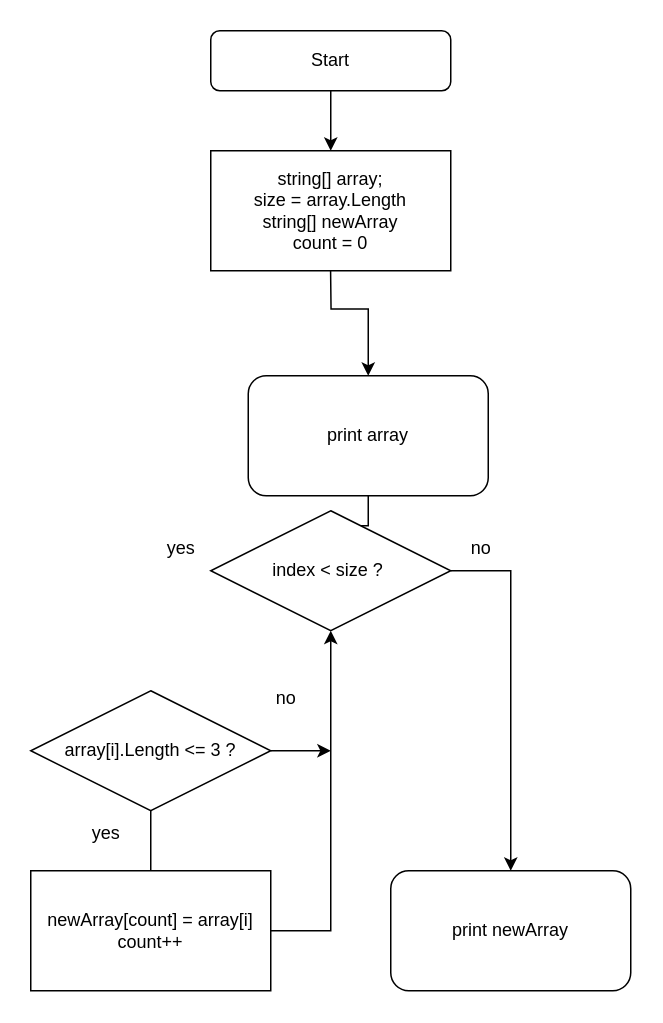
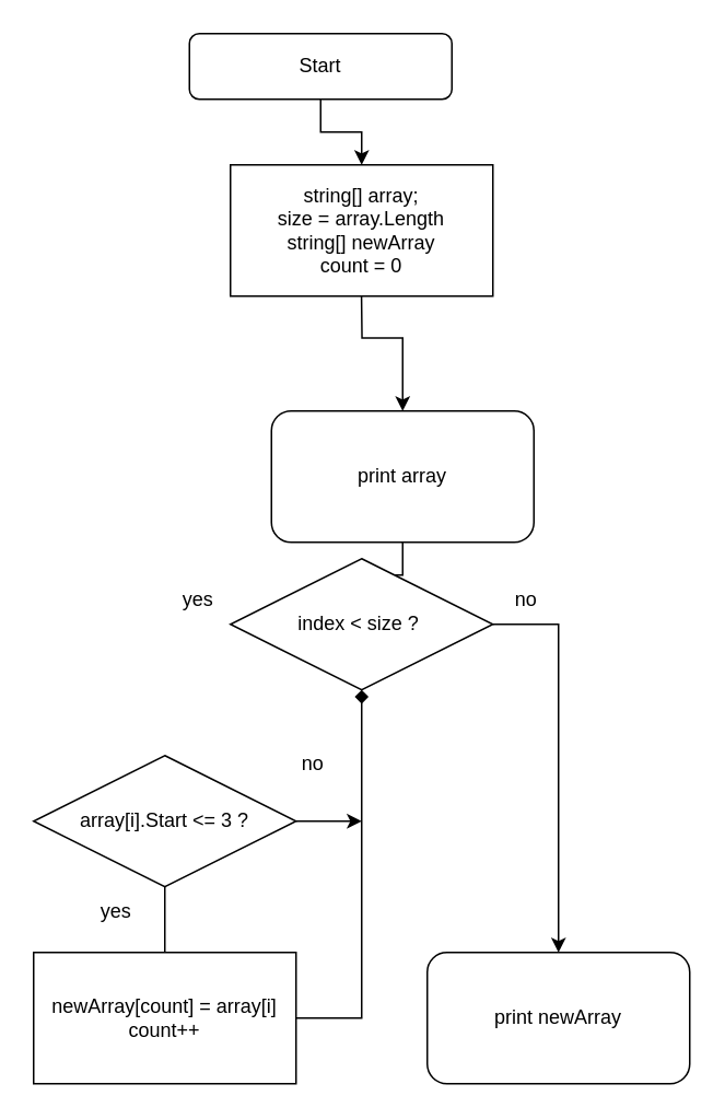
  <mxCell id="0" />
  <mxCell id="1" parent="0" />
  <mxCell id="2" value="" style="edgeStyle=orthogonalEdgeStyle;rounded=0;orthogonalLoop=1;jettySize=auto;html=1;entryX=0.5;entryY=0;entryDx=0;entryDy=0;" parent="1" source="3" target="5" edge="1"><mxGeometry relative="1" as="geometry"><mxPoint x="370" y="100" as="targetPoint" /></mxGeometry></mxCell>
- <mxCell id="3" value="Start" style="rounded=1;whiteSpace=wrap;html=1;" parent="1" vertex="1"><mxGeometry x="140" y="20" width="160" height="40" as="geometry" /></mxCell>
+ <mxCell id="3" value="Start" style="rounded=1;whiteSpace=wrap;html=1;" parent="1" vertex="1"><mxGeometry x="115" y="20" width="160" height="40" as="geometry" /></mxCell>
  <mxCell id="4" value="" style="edgeStyle=orthogonalEdgeStyle;rounded=0;orthogonalLoop=1;jettySize=auto;html=1;entryX=0.5;entryY=0;entryDx=0;entryDy=0;" parent="1" target="10" edge="1"><mxGeometry relative="1" as="geometry"><mxPoint x="219.66" y="160" as="sourcePoint" /><mxPoint x="220" y="210" as="targetPoint" /></mxGeometry></mxCell>
  <mxCell id="5" value="string[] array;&lt;br&gt;size = array.Length&lt;br&gt;string[] newArray&lt;br&gt;count = 0" style="rounded=0;whiteSpace=wrap;html=1;" vertex="1" parent="1"><mxGeometry x="140" y="100" width="160" height="80" as="geometry" /></mxCell>
  <mxCell id="6" style="edgeStyle=orthogonalEdgeStyle;rounded=0;orthogonalLoop=1;jettySize=auto;html=1;entryX=0.5;entryY=0;entryDx=0;entryDy=0;endArrow=none;" edge="1" parent="1" source="8" target="12"><mxGeometry relative="1" as="geometry" /></mxCell>
  <mxCell id="7" style="edgeStyle=orthogonalEdgeStyle;rounded=0;orthogonalLoop=1;jettySize=auto;html=1;" edge="1" parent="1" source="8"><mxGeometry relative="1" as="geometry"><mxPoint x="220" y="500" as="targetPoint" /></mxGeometry></mxCell>
- <mxCell id="8" value="array[i].Length &amp;lt;= 3 ?" style="rhombus;whiteSpace=wrap;html=1;" vertex="1" parent="1"><mxGeometry x="20" y="460" width="160" height="80" as="geometry" /></mxCell>
+ <mxCell id="8" value="array[i].Start &amp;lt;= 3 ?" style="rhombus;whiteSpace=wrap;html=1;" vertex="1" parent="1"><mxGeometry x="20" y="460" width="160" height="80" as="geometry" /></mxCell>
  <mxCell id="9" style="edgeStyle=orthogonalEdgeStyle;rounded=0;orthogonalLoop=1;jettySize=auto;html=1;" edge="1" parent="1" source="10"><mxGeometry relative="1" as="geometry"><mxPoint x="220" y="340" as="targetPoint" /></mxGeometry></mxCell>
  <mxCell id="10" value="print array" style="rounded=1;whiteSpace=wrap;html=1;" vertex="1" parent="1"><mxGeometry x="165" y="250" width="160" height="80" as="geometry" /></mxCell>
- <mxCell id="11" style="edgeStyle=orthogonalEdgeStyle;rounded=0;orthogonalLoop=1;jettySize=auto;html=1;exitX=1;exitY=0.5;exitDx=0;exitDy=0;entryX=0.5;entryY=1;entryDx=0;entryDy=0;" edge="1" parent="1" source="12" target="16"><mxGeometry relative="1" as="geometry"><mxPoint x="220" y="619.69" as="targetPoint" /></mxGeometry></mxCell>
+ <mxCell id="11" style="edgeStyle=orthogonalEdgeStyle;rounded=0;orthogonalLoop=1;jettySize=auto;html=1;exitX=1;exitY=0.5;exitDx=0;exitDy=0;entryX=0.5;entryY=1;entryDx=0;entryDy=0;endArrow=diamond;" edge="1" parent="1" source="12" target="16"><mxGeometry relative="1" as="geometry"><mxPoint x="220" y="619.69" as="targetPoint" /></mxGeometry></mxCell>
  <mxCell id="12" value="newArray[count] = array[i]&lt;br&gt;count++" style="rounded=0;whiteSpace=wrap;html=1;" vertex="1" parent="1"><mxGeometry x="20" y="580" width="160" height="80" as="geometry" /></mxCell>
  <mxCell id="13" value="print newArray" style="rounded=1;whiteSpace=wrap;html=1;" vertex="1" parent="1"><mxGeometry x="260" y="580" width="160" height="80" as="geometry" /></mxCell>
  <mxCell id="14" value="yes" style="text;html=1;align=center;verticalAlign=middle;resizable=0;points=[];autosize=1;strokeColor=none;fillColor=none;" vertex="1" parent="1"><mxGeometry x="50" y="540" width="40" height="30" as="geometry" /></mxCell>
  <mxCell id="15" style="edgeStyle=orthogonalEdgeStyle;rounded=0;orthogonalLoop=1;jettySize=auto;html=1;entryX=0.5;entryY=0;entryDx=0;entryDy=0;exitX=1;exitY=0.5;exitDx=0;exitDy=0;" edge="1" parent="1" source="16" target="13"><mxGeometry relative="1" as="geometry" /></mxCell>
  <mxCell id="16" value="index &amp;lt; size ?&amp;nbsp;" style="rhombus;whiteSpace=wrap;html=1;" vertex="1" parent="1"><mxGeometry x="140" y="340" width="160" height="80" as="geometry" /></mxCell>
  <mxCell id="17" value="yes" style="text;html=1;align=center;verticalAlign=middle;resizable=0;points=[];autosize=1;strokeColor=none;fillColor=none;" vertex="1" parent="1"><mxGeometry x="100" y="350" width="40" height="30" as="geometry" /></mxCell>
  <mxCell id="18" value="no" style="text;html=1;align=center;verticalAlign=middle;resizable=0;points=[];autosize=1;strokeColor=none;fillColor=none;" vertex="1" parent="1"><mxGeometry x="300" y="350" width="40" height="30" as="geometry" /></mxCell>
  <mxCell id="19" value="no" style="text;html=1;align=center;verticalAlign=middle;resizable=0;points=[];autosize=1;strokeColor=none;fillColor=none;" vertex="1" parent="1"><mxGeometry x="170" y="450" width="40" height="30" as="geometry" /></mxCell>
